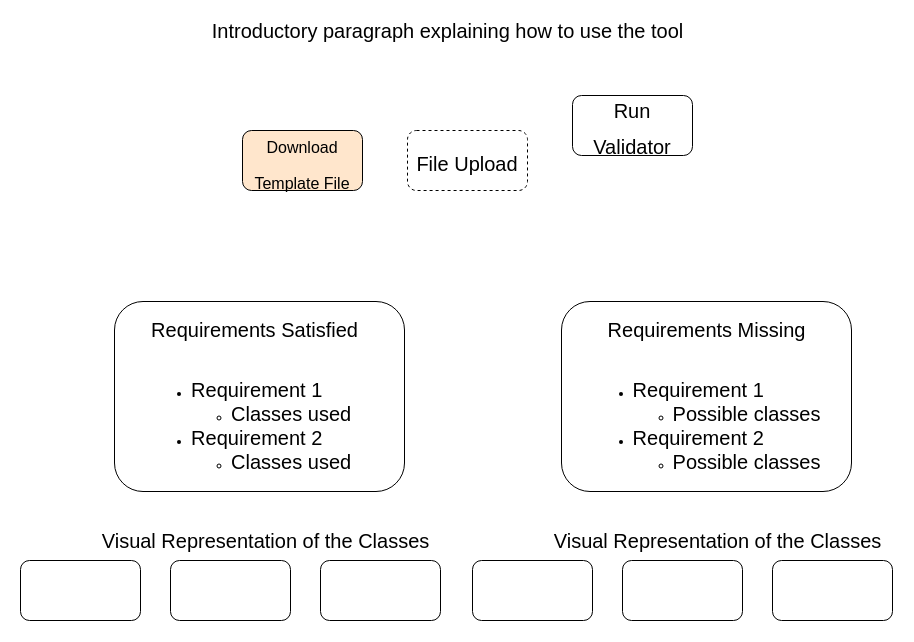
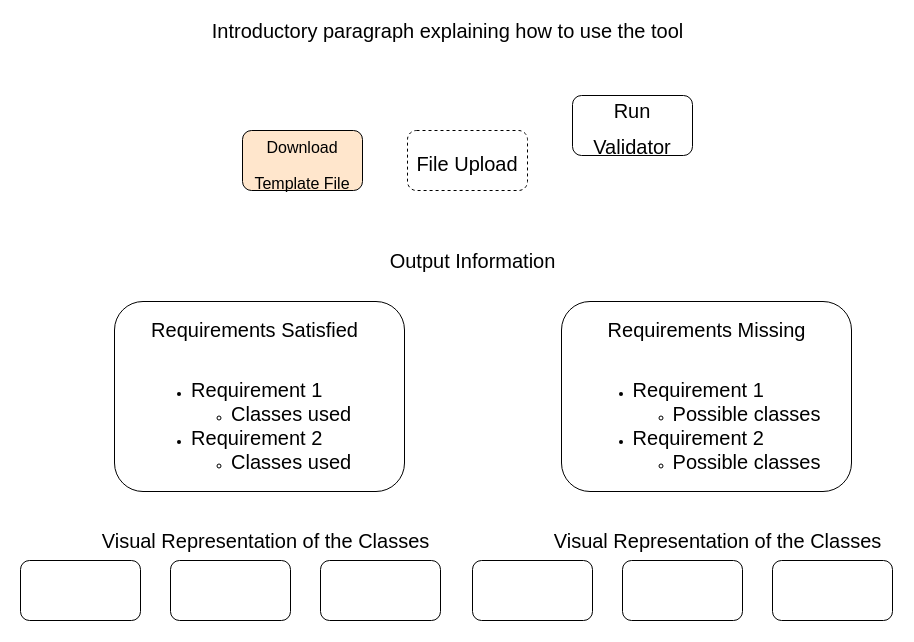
  <mxCell id="0" />
  <mxCell id="1" parent="0" />
  <mxCell id="2" value="&lt;font style=&quot;font-size: 20px&quot;&gt;File Upload&lt;/font&gt;" style="rounded=1;whiteSpace=wrap;html=1;fontSize=30;dashed=1;" parent="1" vertex="1"><mxGeometry x="407" y="130" width="120" height="60" as="geometry" /></mxCell>
  <mxCell id="3" value="&lt;font style=&quot;line-height: 1 ; font-size: 16px&quot;&gt;Download Template File&lt;/font&gt;" style="rounded=1;whiteSpace=wrap;html=1;fontSize=30;fillColor=#ffe6cc;" parent="1" vertex="1"><mxGeometry x="242" y="130" width="120" height="60" as="geometry" /></mxCell>
  <mxCell id="4" value="&lt;font style=&quot;font-size: 20px&quot;&gt;Introductory paragraph explaining how to use the tool&lt;/font&gt;" style="text;html=1;resizable=0;autosize=1;align=center;verticalAlign=middle;points=[];fillColor=none;strokeColor=none;rounded=0;" parent="1" vertex="1"><mxGeometry x="202" y="20" width="490" height="20" as="geometry" /></mxCell>
  <mxCell id="5" value="&lt;div style=&quot;text-align: left&quot;&gt;&lt;/div&gt;" style="rounded=1;whiteSpace=wrap;html=1;fontSize=20;" parent="1" vertex="1"><mxGeometry x="114" y="301" width="290" height="190" as="geometry" /></mxCell>
+ <mxCell id="6" value="&lt;font style=&quot;font-size: 20px&quot;&gt;Output Information&lt;/font&gt;" style="text;html=1;resizable=0;autosize=1;align=center;verticalAlign=middle;points=[];fillColor=none;strokeColor=none;rounded=0;" parent="1" vertex="1"><mxGeometry x="382" y="250" width="180" height="20" as="geometry" /></mxCell>
  <mxCell id="7" value="&lt;font&gt;&lt;span style=&quot;font-size: 20px&quot;&gt;Requirements Satisfied&lt;/span&gt;&lt;br&gt;&lt;div style=&quot;text-align: left&quot;&gt;&lt;span style=&quot;font-size: 20px&quot;&gt;&lt;br&gt;&lt;/span&gt;&lt;/div&gt;&lt;div style=&quot;text-align: left&quot;&gt;&lt;ul&gt;&lt;li&gt;&lt;span style=&quot;font-size: 20px&quot;&gt;Requirement 1&lt;/span&gt;&lt;/li&gt;&lt;ul&gt;&lt;li&gt;&lt;span style=&quot;font-size: 20px&quot;&gt;Classes used&lt;/span&gt;&lt;/li&gt;&lt;/ul&gt;&lt;li&gt;&lt;span style=&quot;font-size: 20px&quot;&gt;Requirement 2&lt;/span&gt;&lt;/li&gt;&lt;ul&gt;&lt;li&gt;&lt;span style=&quot;font-size: 20px&quot;&gt;Classes used&lt;/span&gt;&lt;/li&gt;&lt;/ul&gt;&lt;/ul&gt;&lt;/div&gt;&lt;/font&gt;" style="text;html=1;resizable=0;autosize=1;align=center;verticalAlign=middle;points=[];fillColor=none;strokeColor=none;rounded=0;" parent="1" vertex="1"><mxGeometry x="144" y="341" width="220" height="120" as="geometry" /></mxCell>
  <mxCell id="8" value="&lt;div style=&quot;text-align: left&quot;&gt;&lt;/div&gt;" style="rounded=1;whiteSpace=wrap;html=1;fontSize=20;" parent="1" vertex="1"><mxGeometry x="561" y="301" width="290" height="190" as="geometry" /></mxCell>
  <mxCell id="9" value="&lt;font style=&quot;font-size: 20px&quot;&gt;Run Validator&lt;/font&gt;" style="rounded=1;whiteSpace=wrap;html=1;fontSize=30;" parent="1" vertex="1"><mxGeometry x="572" y="95" width="120" height="60" as="geometry" /></mxCell>
  <mxCell id="10" value="&lt;font&gt;&lt;span style=&quot;font-size: 20px&quot;&gt;Requirements Missing&lt;/span&gt;&lt;br&gt;&lt;div style=&quot;text-align: left&quot;&gt;&lt;span style=&quot;font-size: 20px&quot;&gt;&lt;br&gt;&lt;/span&gt;&lt;/div&gt;&lt;div style=&quot;text-align: left&quot;&gt;&lt;ul&gt;&lt;li&gt;&lt;span style=&quot;font-size: 20px&quot;&gt;Requirement 1&lt;/span&gt;&lt;/li&gt;&lt;ul&gt;&lt;li&gt;&lt;span style=&quot;font-size: 20px&quot;&gt;Possible classes&lt;/span&gt;&lt;/li&gt;&lt;/ul&gt;&lt;li&gt;&lt;span style=&quot;font-size: 20px&quot;&gt;Requirement 2&lt;/span&gt;&lt;/li&gt;&lt;ul&gt;&lt;li&gt;&lt;span style=&quot;font-size: 20px&quot;&gt;Possible classes&lt;/span&gt;&lt;/li&gt;&lt;/ul&gt;&lt;/ul&gt;&lt;/div&gt;&lt;/font&gt;" style="text;html=1;resizable=0;autosize=1;align=center;verticalAlign=middle;points=[];fillColor=none;strokeColor=none;rounded=0;" parent="1" vertex="1"><mxGeometry x="586" y="341" width="240" height="120" as="geometry" /></mxCell>
  <mxCell id="11" value="" style="rounded=1;whiteSpace=wrap;html=1;" vertex="1" parent="1"><mxGeometry x="20" y="560" width="120" height="60" as="geometry" /></mxCell>
  <mxCell id="12" value="" style="rounded=1;whiteSpace=wrap;html=1;" vertex="1" parent="1"><mxGeometry x="170" y="560" width="120" height="60" as="geometry" /></mxCell>
  <mxCell id="13" value="" style="rounded=1;whiteSpace=wrap;html=1;" vertex="1" parent="1"><mxGeometry x="320" y="560" width="120" height="60" as="geometry" /></mxCell>
  <mxCell id="14" value="&lt;font style=&quot;font-size: 20px&quot;&gt;Visual Representation of the Classes&lt;/font&gt;" style="text;html=1;resizable=0;autosize=1;align=center;verticalAlign=middle;points=[];fillColor=none;strokeColor=none;rounded=0;" vertex="1" parent="1"><mxGeometry x="95" y="530" width="340" height="20" as="geometry" /></mxCell>
  <mxCell id="15" value="" style="rounded=1;whiteSpace=wrap;html=1;" vertex="1" parent="1"><mxGeometry x="472" y="560" width="120" height="60" as="geometry" /></mxCell>
  <mxCell id="16" value="" style="rounded=1;whiteSpace=wrap;html=1;" vertex="1" parent="1"><mxGeometry x="622" y="560" width="120" height="60" as="geometry" /></mxCell>
  <mxCell id="17" value="" style="rounded=1;whiteSpace=wrap;html=1;" vertex="1" parent="1"><mxGeometry x="772" y="560" width="120" height="60" as="geometry" /></mxCell>
  <mxCell id="18" value="&lt;font style=&quot;font-size: 20px&quot;&gt;Visual Representation of the Classes&lt;/font&gt;" style="text;html=1;resizable=0;autosize=1;align=center;verticalAlign=middle;points=[];fillColor=none;strokeColor=none;rounded=0;" vertex="1" parent="1"><mxGeometry x="547" y="530" width="340" height="20" as="geometry" /></mxCell>
